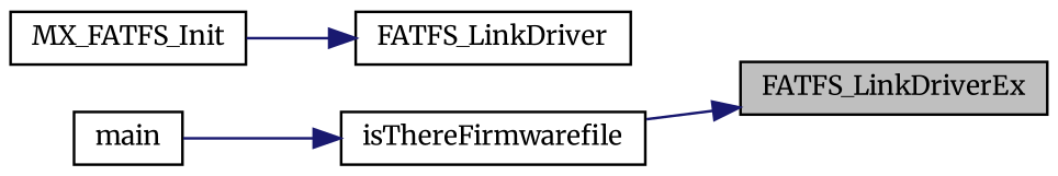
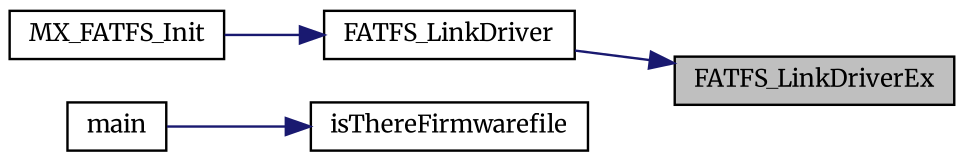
  digraph {
    fontname=Merriweather
    rankdir=RL
    node [color=black fillcolor=white fontname=Merriweather fontsize=10 shape=record style=filled]
    edge [color=midnightblue dir=back fontname=Merriweather fontsize=10 labelfontname=Helvetica labelfontsize=10 style=solid]
    n1 [fillcolor=grey75 fontcolor=black height=0.2 label=FATFS_LinkDriverEx width=0.4]
    n2 [height=0.2 label=FATFS_LinkDriver width=0.4]
    n3 [height=0.2 label=MX_FATFS_Init width=0.4]
    n4 [height=0.2 label=isThereFirmwarefile width=0.4]
    n5 [height=0.2 label=main width=0.4]
-   n1 -> n4
+   n1 -> n2
    n2 -> n3
    n4 -> n5
  }
